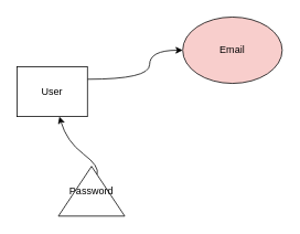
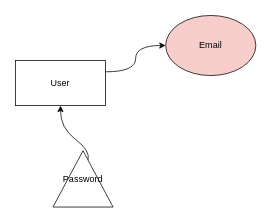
  <mxCell id="0" />
  <mxCell id="1" parent="0" />
  <mxCell id="2" style="edgeStyle=none;html=1;exitX=1;exitY=0.25;exitDx=0;exitDy=0;entryX=0;entryY=0.5;entryDx=0;entryDy=0;rounded=0;curved=1;" edge="1" parent="1" source="3" target="4"><mxGeometry relative="1" as="geometry"><Array as="points"><mxPoint x="180" y="95" /><mxPoint x="180" y="60" /></Array></mxGeometry></mxCell>
- <mxCell id="3" value="User" style="rounded=0;whiteSpace=wrap;html=1;" vertex="1" parent="1"><mxGeometry x="20" y="80" width="85" height="60" as="geometry" /></mxCell>
+ <mxCell id="3" value="User" style="rounded=0;whiteSpace=wrap;html=1;" vertex="1" parent="1"><mxGeometry x="20" y="80" width="120" height="60" as="geometry" /></mxCell>
  <mxCell id="4" value="Email" style="ellipse;whiteSpace=wrap;html=1;fillColor=#f8cecc;" vertex="1" parent="1"><mxGeometry x="220" y="20" width="120" height="80" as="geometry" /></mxCell>
  <mxCell id="5" value="" style="edgeStyle=none;html=1;rounded=0;curved=1;" edge="1" parent="1" source="6" target="3"><mxGeometry relative="1" as="geometry"><Array as="points"><mxPoint x="120" y="200" /><mxPoint x="80" y="170" /></Array></mxGeometry></mxCell>
- <mxCell id="6" value="Password" style="triangle;whiteSpace=wrap;html=1;direction=north;" vertex="1" parent="1"><mxGeometry x="70" y="200" width="80" height="60" as="geometry" /></mxCell>
+ <mxCell id="6" value="Password" style="triangle;whiteSpace=wrap;html=1;direction=north;" vertex="1" parent="1"><mxGeometry x="70" y="200" width="80" height="75" as="geometry" /></mxCell>
